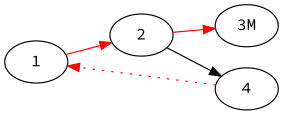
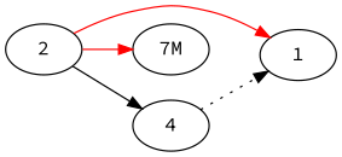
  digraph {
    fontname="Source Code Pro"
    rankdir=LR
    node [fontname="Source Code Pro"]
    edge [color=red fontname="Source Code Pro"]
    1
    2
-   "3M"
+   "3M" [label="7M"]
    4
-   1 -> 2
+   2 -> 1
    2 -> "3M"
    2 -> 4 [color=black]
-   4 -> 1 [style=dotted]
+   4 -> 1 [color=black style=dotted]
  }
